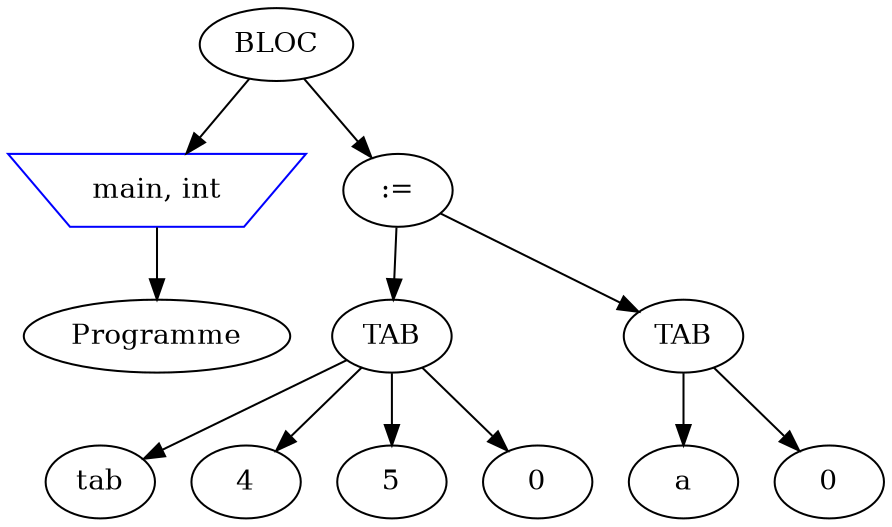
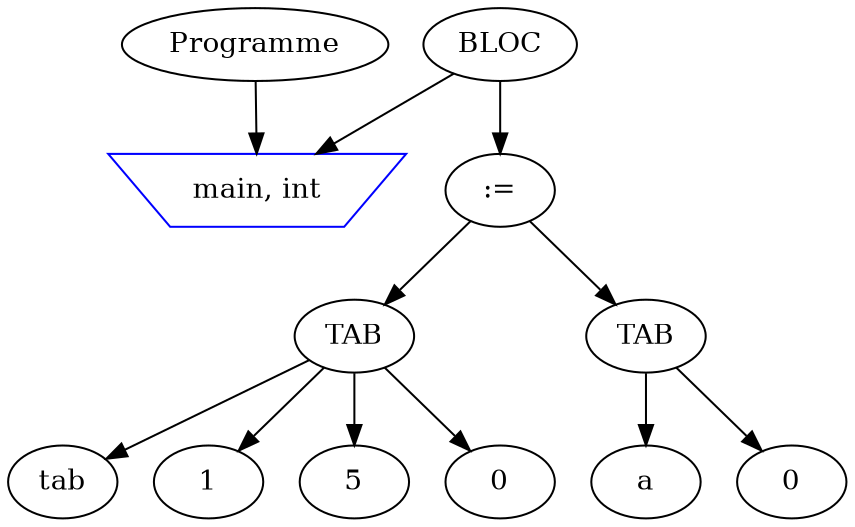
  digraph {
    n1 [label=Programme]
    n2 [color=blue label="main, int" shape=invtrapezium]
    n3 [label=BLOC]
    n4 [label=":="]
    n5 [label=TAB]
    n6 [label=TAB]
    n7 [label=tab]
-   n8 [label=4]
+   n8 [label=1]
    n9 [label=5]
    n10 [label=0]
    n11 [label=a]
    n12 [label=0]
-   n2 -> n1
+   n1 -> n2
    n3 -> n2
    n3 -> n4
    n4 -> n5
    n4 -> n6
    n5 -> n7
    n5 -> n8
    n5 -> n9
    n5 -> n10
    n6 -> n11
    n6 -> n12
  }
